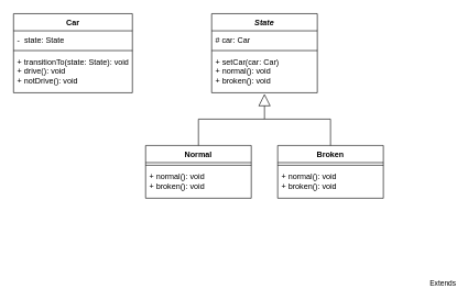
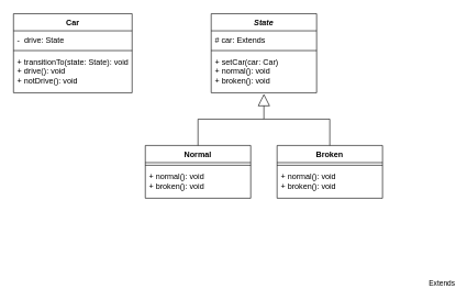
  <mxCell id="0" />
  <mxCell id="1" parent="0" />
  <mxCell id="2" value="Car" style="swimlane;fontStyle=1;align=center;verticalAlign=top;childLayout=stackLayout;horizontal=1;startSize=26;horizontalStack=0;resizeParent=1;resizeParentMax=0;resizeLast=0;collapsible=1;marginBottom=0;" vertex="1" parent="1"><mxGeometry x="20" y="20" width="180" height="120" as="geometry" /></mxCell>
- <mxCell id="3" value="-  state: State" style="text;strokeColor=none;fillColor=none;align=left;verticalAlign=top;spacingLeft=4;spacingRight=4;overflow=hidden;rotatable=0;points=[[0,0.5],[1,0.5]];portConstraint=eastwest;" vertex="1" parent="2"><mxGeometry y="26" width="180" height="26" as="geometry" /></mxCell>
+ <mxCell id="3" value="-  drive: State" style="text;strokeColor=none;fillColor=none;align=left;verticalAlign=top;spacingLeft=4;spacingRight=4;overflow=hidden;rotatable=0;points=[[0,0.5],[1,0.5]];portConstraint=eastwest;" vertex="1" parent="2"><mxGeometry y="26" width="180" height="26" as="geometry" /></mxCell>
  <mxCell id="4" value="" style="line;strokeWidth=1;fillColor=none;align=left;verticalAlign=middle;spacingTop=-1;spacingLeft=3;spacingRight=3;rotatable=0;labelPosition=right;points=[];portConstraint=eastwest;strokeColor=inherit;" vertex="1" parent="2"><mxGeometry y="52" width="180" height="8" as="geometry" /></mxCell>
  <mxCell id="5" value="+ transitionTo(state: State): void&#10;+ drive(): void&#10;+ notDrive(): void&#10;" style="text;strokeColor=none;fillColor=none;align=left;verticalAlign=top;spacingLeft=4;spacingRight=4;overflow=hidden;rotatable=0;points=[[0,0.5],[1,0.5]];portConstraint=eastwest;" vertex="1" parent="2"><mxGeometry y="60" width="180" height="60" as="geometry" /></mxCell>
  <mxCell id="6" value="State" style="swimlane;fontStyle=3;align=center;verticalAlign=top;childLayout=stackLayout;horizontal=1;startSize=26;horizontalStack=0;resizeParent=1;resizeParentMax=0;resizeLast=0;collapsible=1;marginBottom=0;" vertex="1" parent="1"><mxGeometry x="320" y="20" width="160" height="120" as="geometry" /></mxCell>
- <mxCell id="7" value="# car: Car" style="text;strokeColor=none;fillColor=none;align=left;verticalAlign=top;spacingLeft=4;spacingRight=4;overflow=hidden;rotatable=0;points=[[0,0.5],[1,0.5]];portConstraint=eastwest;" vertex="1" parent="6"><mxGeometry y="26" width="160" height="26" as="geometry" /></mxCell>
+ <mxCell id="7" value="# car: Extends" style="text;strokeColor=none;fillColor=none;align=left;verticalAlign=top;spacingLeft=4;spacingRight=4;overflow=hidden;rotatable=0;points=[[0,0.5],[1,0.5]];portConstraint=eastwest;" vertex="1" parent="6"><mxGeometry y="26" width="160" height="26" as="geometry" /></mxCell>
  <mxCell id="8" value="" style="line;strokeWidth=1;fillColor=none;align=left;verticalAlign=middle;spacingTop=-1;spacingLeft=3;spacingRight=3;rotatable=0;labelPosition=right;points=[];portConstraint=eastwest;strokeColor=inherit;" vertex="1" parent="6"><mxGeometry y="52" width="160" height="8" as="geometry" /></mxCell>
  <mxCell id="9" value="+ setCar(car: Car)&#10;+ normal(): void&#10;+ broken(): void&#10;" style="text;strokeColor=none;fillColor=none;align=left;verticalAlign=top;spacingLeft=4;spacingRight=4;overflow=hidden;rotatable=0;points=[[0,0.5],[1,0.5]];portConstraint=eastwest;" vertex="1" parent="6"><mxGeometry y="60" width="160" height="60" as="geometry" /></mxCell>
  <mxCell id="10" value="Normal" style="swimlane;fontStyle=1;align=center;verticalAlign=top;childLayout=stackLayout;horizontal=1;startSize=26;horizontalStack=0;resizeParent=1;resizeParentMax=0;resizeLast=0;collapsible=1;marginBottom=0;" vertex="1" parent="1"><mxGeometry x="220" y="220" width="160" height="80" as="geometry" /></mxCell>
  <mxCell id="11" value="" style="line;strokeWidth=1;fillColor=none;align=left;verticalAlign=middle;spacingTop=-1;spacingLeft=3;spacingRight=3;rotatable=0;labelPosition=right;points=[];portConstraint=eastwest;strokeColor=inherit;" vertex="1" parent="10"><mxGeometry y="26" width="160" height="8" as="geometry" /></mxCell>
  <mxCell id="12" value="+ normal(): void&#10;+ broken(): void" style="text;strokeColor=none;fillColor=none;align=left;verticalAlign=top;spacingLeft=4;spacingRight=4;overflow=hidden;rotatable=0;points=[[0,0.5],[1,0.5]];portConstraint=eastwest;" vertex="1" parent="10"><mxGeometry y="34" width="160" height="46" as="geometry" /></mxCell>
  <mxCell id="13" value="Broken" style="swimlane;fontStyle=1;align=center;verticalAlign=top;childLayout=stackLayout;horizontal=1;startSize=26;horizontalStack=0;resizeParent=1;resizeParentMax=0;resizeLast=0;collapsible=1;marginBottom=0;" vertex="1" parent="1"><mxGeometry x="420" y="220" width="160" height="80" as="geometry" /></mxCell>
  <mxCell id="14" value="" style="line;strokeWidth=1;fillColor=none;align=left;verticalAlign=middle;spacingTop=-1;spacingLeft=3;spacingRight=3;rotatable=0;labelPosition=right;points=[];portConstraint=eastwest;strokeColor=inherit;" vertex="1" parent="13"><mxGeometry y="26" width="160" height="8" as="geometry" /></mxCell>
  <mxCell id="15" value="+ normal(): void&#10;+ broken(): void" style="text;strokeColor=none;fillColor=none;align=left;verticalAlign=top;spacingLeft=4;spacingRight=4;overflow=hidden;rotatable=0;points=[[0,0.5],[1,0.5]];portConstraint=eastwest;" vertex="1" parent="13"><mxGeometry y="34" width="160" height="46" as="geometry" /></mxCell>
  <mxCell id="16" value="Extends" style="endArrow=block;endSize=16;endFill=0;html=1;rounded=0;exitX=0.5;exitY=0;exitDx=0;exitDy=0;entryX=0.5;entryY=1.029;entryDx=0;entryDy=0;entryPerimeter=0;" edge="1" parent="1" source="10" target="9"><mxGeometry x="0.571" y="-368" width="160" relative="1" as="geometry"><mxPoint x="310" y="190" as="sourcePoint" /><mxPoint x="470" y="190" as="targetPoint" /><Array as="points"><mxPoint x="300" y="180" /><mxPoint x="400" y="180" /></Array><mxPoint x="-98" y="250" as="offset" /></mxGeometry></mxCell>
  <mxCell id="17" value="" style="endArrow=none;html=1;rounded=0;entryX=0.5;entryY=0;entryDx=0;entryDy=0;" edge="1" parent="1" target="13"><mxGeometry width="50" height="50" relative="1" as="geometry"><mxPoint x="400" y="180" as="sourcePoint" /><mxPoint x="420" y="160" as="targetPoint" /><Array as="points"><mxPoint x="500" y="180" /></Array></mxGeometry></mxCell>
